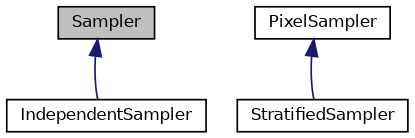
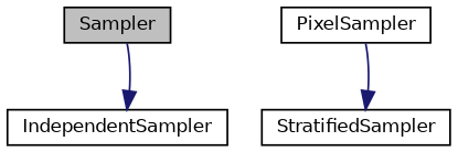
  digraph {
    node [color=black fillcolor=white fontname=Helvetica fontsize=10 shape=box style=filled]
    edge [color=midnightblue dir=back fontname=Helvetica fontsize=10 labelfontname=Helvetica labelfontsize=10 style=solid]
    n1 [fillcolor=grey75 fontcolor=black height=0.2 label=Sampler width=0.4]
    n2 [height=0.2 label=IndependentSampler width=0.4]
    n3 [height=0.2 label=PixelSampler width=0.4]
    n4 [height=0.2 label=StratifiedSampler width=0.4]
-   n1 -> n2
-   n3 -> n4
+   n2 -> n1
+   n4 -> n3
  }
